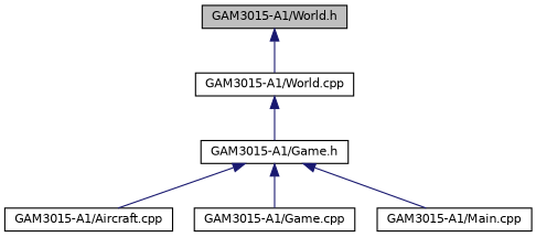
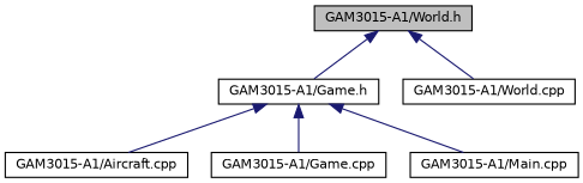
  digraph {
    node [color=black fillcolor=white fontname=Helvetica fontsize=10 shape=record style=filled]
    edge [color=midnightblue dir=back fontname=Helvetica fontsize=10 labelfontname=Helvetica labelfontsize=10 style=solid]
    n1 [fillcolor=grey75 fontcolor=black height=0.2 label="GAM3015-A1/World.h" width=0.4]
    n2 [height=0.2 label="GAM3015-A1/Game.h" width=0.4]
    n3 [height=0.2 label="GAM3015-A1/World.cpp" width=0.4]
    n4 [height=0.2 label="GAM3015-A1/Aircraft.cpp" width=0.4]
    n5 [height=0.2 label="GAM3015-A1/Game.cpp" width=0.4]
    n6 [height=0.2 label="GAM3015-A1/Main.cpp" width=0.4]
-   n3 -> n2
+   n1 -> n2
    n1 -> n3
    n2 -> n4
    n2 -> n5
    n2 -> n6
  }
